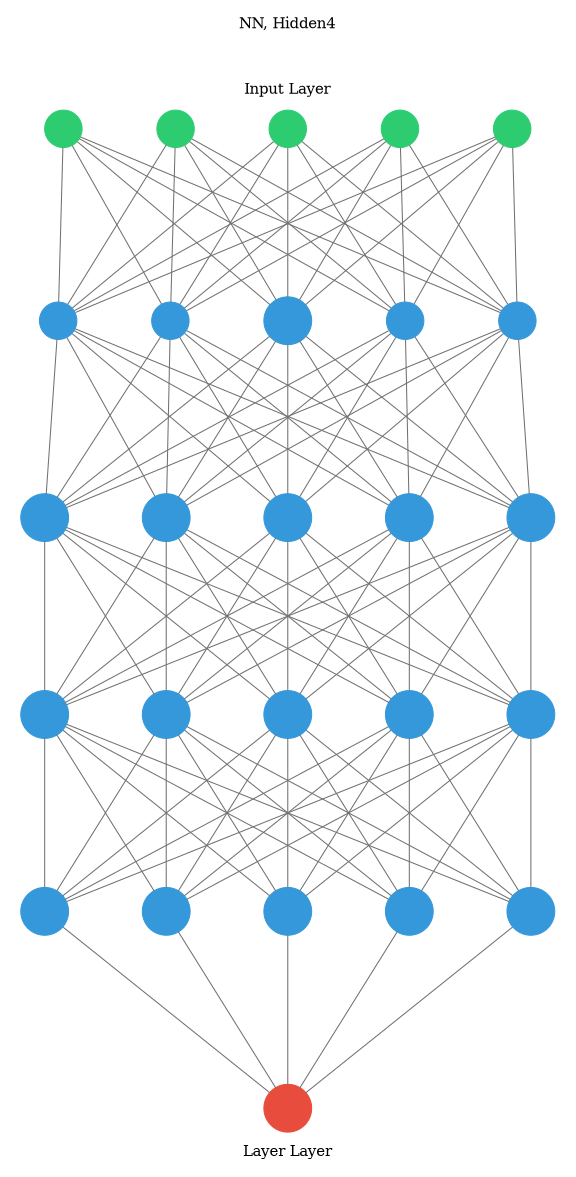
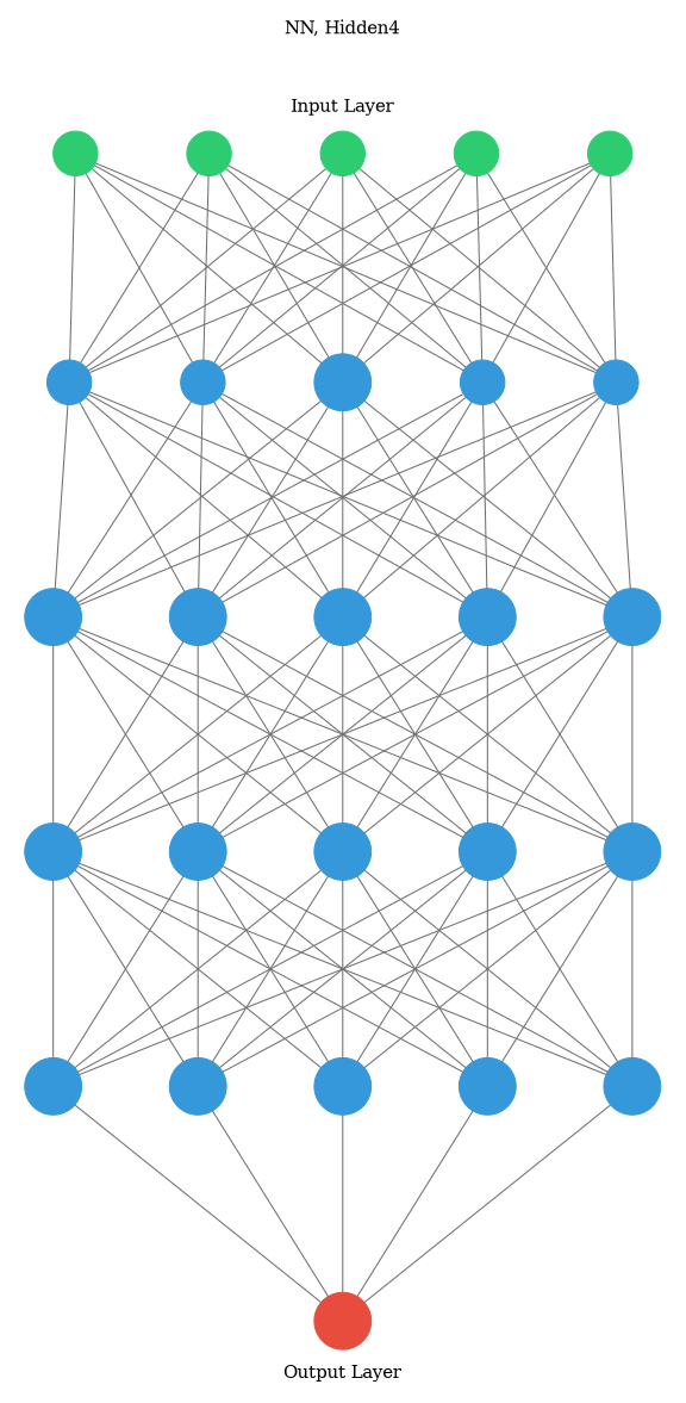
  digraph {
    arrowShape=none
    nodesep=1
    ranksep=2
    splines=false
    node [color="#3498db" fontcolor="#3498db" shape=circle style=filled]
    edge [arrowhead=none color="#707070"]
    1 [color="#2ecc71" fontcolor="#2ecc71"]
    2 [color="#2ecc71" fontcolor="#2ecc71"]
    3 [color="#2ecc71" fontcolor="#2ecc71"]
    4 [color="#2ecc71" fontcolor="#2ecc71"]
    5 [color="#2ecc71" fontcolor="#2ecc71"]
    6
    7
    8
    9
    10
    11
    12
    13
    14
    15
    26 [color="#e74c3c" fontcolor="#e74c3c"]
    16
    17
    18
    19
    20
    21
    22
    23
    24
    25
    subgraph cluster_1 {
      color=white
      label="NN, Hidden4\n\n\n\nInput Layer"
      rank=same
      1
      2
      3
      4
      5
    }
    subgraph cluster_2 {
      color=white
      labeljust=right
      labelloc=b
      rank=same
      6
      7
      8
      9
      10
    }
    subgraph cluster_3 {
      color=white
      labeljust=right
      labelloc=b
      rank=same
      11
      12
      13
      14
      15
    }
    subgraph cluster_4 {
      color=white
-     label="Layer Layer"
+     label="Output Layer"
      labeljust=1
      labelloc=bottom
      rank=same
      26
    }
    subgraph cluster_5 {
      color=white
      labeljust=right
      labelloc=b
      rank=same
      16
      17
      18
      19
      20
    }
    subgraph cluster_6 {
      color=white
      labeljust=right
      labelloc=b
      rank=same
      21
      22
      23
      24
      25
    }
    1 -> 6
    1 -> 7
    1 -> 8
    1 -> 9
    1 -> 10
    2 -> 6
    2 -> 7
    2 -> 8
    2 -> 9
    2 -> 10
    3 -> 6
    3 -> 7
    3 -> 8
    3 -> 9
    3 -> 10
    4 -> 6
    4 -> 7
    4 -> 8
    4 -> 9
    4 -> 10
    5 -> 6
    5 -> 7
    5 -> 8
    5 -> 9
    5 -> 10
    6 -> 11
    6 -> 12
    6 -> 13
    6 -> 14
    6 -> 15
    7 -> 11
    7 -> 12
    7 -> 13
    7 -> 14
    7 -> 15
    8 -> 11
    8 -> 12
    8 -> 13
    8 -> 14
    8 -> 15
    9 -> 11
    9 -> 12
    9 -> 13
    9 -> 14
    9 -> 15
    10 -> 11
    10 -> 12
    10 -> 13
    10 -> 14
    10 -> 15
    11 -> 16
    11 -> 17
    11 -> 18
    11 -> 19
    11 -> 20
    12 -> 16
    12 -> 17
    12 -> 18
    12 -> 19
    12 -> 20
    13 -> 16
    13 -> 17
    13 -> 18
    13 -> 19
    13 -> 20
    14 -> 16
    14 -> 17
    14 -> 18
    14 -> 19
    14 -> 20
    15 -> 16
    15 -> 17
    15 -> 18
    15 -> 19
    15 -> 20
    16 -> 21
    16 -> 22
    16 -> 23
    16 -> 24
    16 -> 25
    17 -> 21
    17 -> 22
    17 -> 23
    17 -> 24
    17 -> 25
    18 -> 21
    18 -> 22
    18 -> 23
    18 -> 24
    18 -> 25
    19 -> 21
    19 -> 22
    19 -> 23
    19 -> 24
    19 -> 25
    20 -> 21
    20 -> 22
    20 -> 23
    20 -> 24
    20 -> 25
    21 -> 26
    22 -> 26
    23 -> 26
    24 -> 26
    25 -> 26
  }
